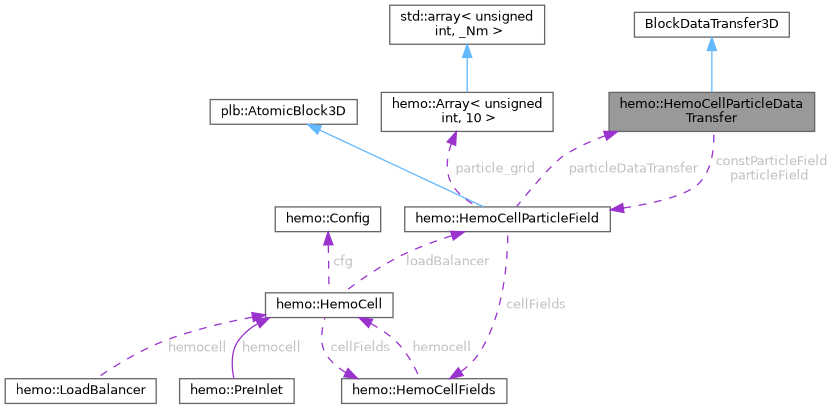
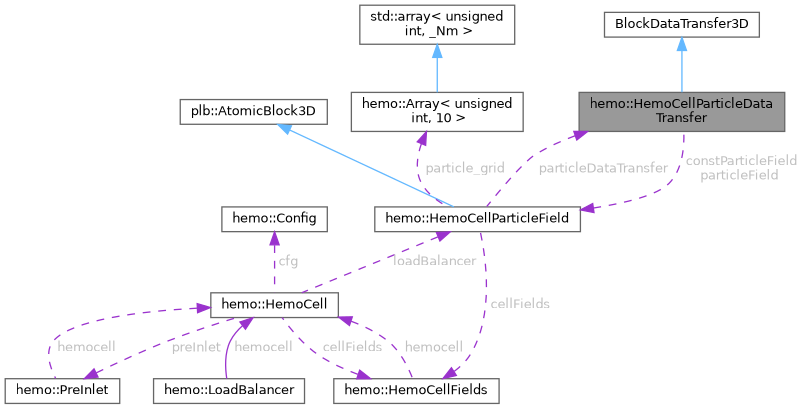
  digraph {
    node [color=gray40 fillcolor=white fontname=Helvetica fontsize=10 shape=box style=filled]
    edge [color=darkorchid3 dir=back fontcolor=grey fontname=Helvetica fontsize=10 labelfontname=Helvetica labelfontsize=10 style=dashed]
    n1 [fillcolor=grey60 fontcolor=black height=0.2 label="hemo::HemoCellParticleData\lTransfer" width=0.4]
    n2 [height=0.2 label="hemo::HemoCellParticleField" width=0.4]
    n3 [height=0.2 label="hemo::HemoCell" width=0.4]
    n4 [height=0.2 label=BlockDataTransfer3D width=0.4]
    n5 [height=0.2 label="plb::AtomicBlock3D" width=0.4]
    n6 [height=0.2 label="hemo::HemoCellFields" width=0.4]
    n7 [height=0.2 label="hemo::PreInlet" width=0.4]
    n8 [height=0.2 label="hemo::LoadBalancer" width=0.4]
    n9 [height=0.2 label="hemo::Config" width=0.4]
    n10 [height=0.2 label="hemo::Array\< unsigned\l int, 10 \>" width=0.4]
    n11 [height=0.2 label="std::array\< unsigned\l int, _Nm \>" width=0.4]
    n1 -> n2 [label=" particleDataTransfer"]
    n2 -> n1 [label=" constParticleField\nparticleField"]
    n2 -> n3 [label=" loadBalancer"]
    n3 -> n6 [label=" hemocell"]
-   n3 -> n7 [label=" hemocell" style=solid]
-   n3 -> n8 [label=" hemocell"]
+   n3 -> n7 [label=" hemocell"]
+   n3 -> n8 [label=" hemocell" style=solid]
    n4 -> n1 [color=steelblue1 style=solid fontcolor=""]
    n5 -> n2 [color=steelblue1 style=solid fontcolor=""]
    n6 -> n2 [label=" cellFields"]
    n6 -> n3 [label=" cellFields"]
+   n7 -> n3 [label=" preInlet"]
    n9 -> n3 [label=" cfg"]
    n10 -> n2 [label=" particle_grid"]
    n11 -> n10 [color=steelblue1 style=solid fontcolor=""]
  }
